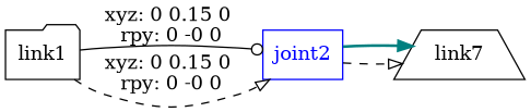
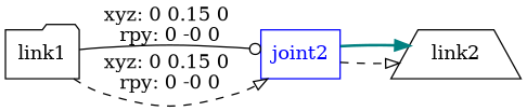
  digraph {
    rankdir=LR
    edge [color=black style=dashed arrowhead=onormal]
    n1 [label=link1 shape=folder]
    joint2 [color=blue fontcolor=blue shape=box]
-   n3 [label=link7 shape=trapezium]
+   n3 [label=link2 shape=trapezium]
    n1 -> joint2 [label="xyz: 0 0.15 0 \nrpy: 0 -0 0" style=solid arrowhead=odot]
    n1 -> joint2 [label="xyz: 0 0.15 0 \nrpy: 0 -0 0"]
    joint2 -> n3
    joint2 -> n3 [color=teal style=bold arrowhead=normal]
  }
